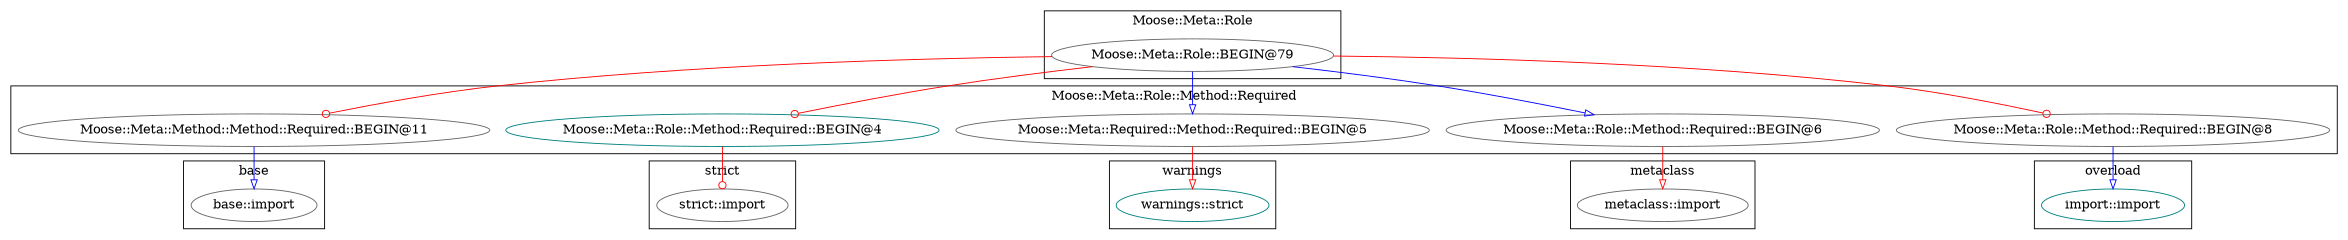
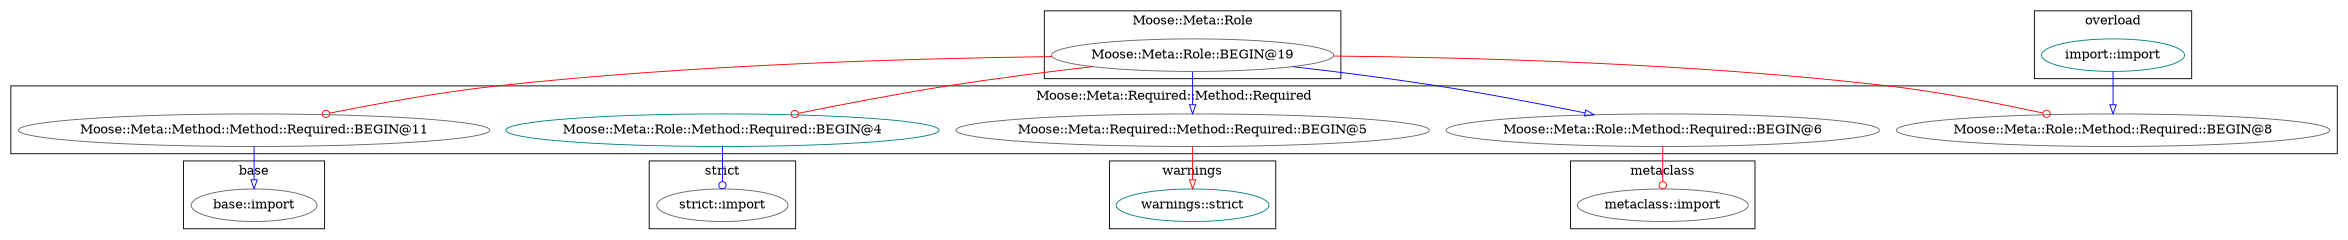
  digraph {
    node [color=gray40]
    edge [arrowhead=odot color=red]
-   "Moose::Meta::Role::BEGIN@19" [label="Moose::Meta::Role::BEGIN@79"]
+   "Moose::Meta::Role::BEGIN@19"
    n2 [color=teal label="warnings::strict"]
    "metaclass::import"
    "base::import"
    "strict::import"
    n6 [color=teal label="import::import"]
    n7 [label="Moose::Meta::Method::Method::Required::BEGIN@11"]
    "Moose::Meta::Role::Method::Required::BEGIN@4" [color=teal]
    n9 [label="Moose::Meta::Required::Method::Required::BEGIN@5"]
    "Moose::Meta::Role::Method::Required::BEGIN@6"
    "Moose::Meta::Role::Method::Required::BEGIN@8"
    subgraph cluster_1 {
      label="Moose::Meta::Role"
      "Moose::Meta::Role::BEGIN@19"
    }
    subgraph cluster_2 {
      label=warnings
      n2
    }
    subgraph cluster_3 {
      label=metaclass
      "metaclass::import"
    }
    subgraph cluster_4 {
      label=base
      "base::import"
    }
    subgraph cluster_5 {
      label="strict"
      "strict::import"
    }
    subgraph cluster_6 {
      label=overload
      n6
    }
    subgraph cluster_7 {
-     label="Moose::Meta::Role::Method::Required"
+     label="Moose::Meta::Required::Method::Required"
      n7
      "Moose::Meta::Role::Method::Required::BEGIN@4"
      n9
      "Moose::Meta::Role::Method::Required::BEGIN@6"
      "Moose::Meta::Role::Method::Required::BEGIN@8"
    }
    "Moose::Meta::Role::BEGIN@19" -> n7
    "Moose::Meta::Role::BEGIN@19" -> "Moose::Meta::Role::Method::Required::BEGIN@4"
    "Moose::Meta::Role::BEGIN@19" -> n9 [arrowhead=onormal color=blue]
    "Moose::Meta::Role::BEGIN@19" -> "Moose::Meta::Role::Method::Required::BEGIN@6" [arrowhead=onormal color=blue]
    "Moose::Meta::Role::BEGIN@19" -> "Moose::Meta::Role::Method::Required::BEGIN@8"
    n7 -> "base::import" [arrowhead=onormal color=blue]
-   "Moose::Meta::Role::Method::Required::BEGIN@4" -> "strict::import"
+   "Moose::Meta::Role::Method::Required::BEGIN@4" -> "strict::import" [color=blue]
    n9 -> n2 [arrowhead=onormal]
-   "Moose::Meta::Role::Method::Required::BEGIN@6" -> "metaclass::import" [arrowhead=onormal]
-   "Moose::Meta::Role::Method::Required::BEGIN@8" -> n6 [arrowhead=onormal color=blue]
+   "Moose::Meta::Role::Method::Required::BEGIN@6" -> "metaclass::import"
+   n6 -> "Moose::Meta::Role::Method::Required::BEGIN@8" [arrowhead=onormal color=blue]
  }
